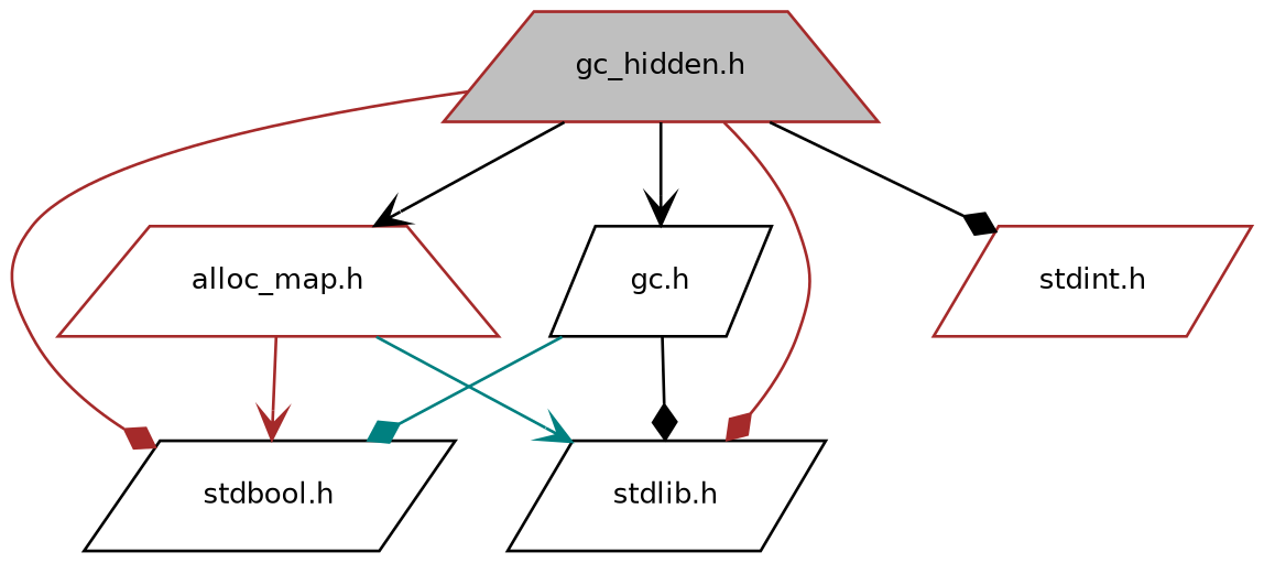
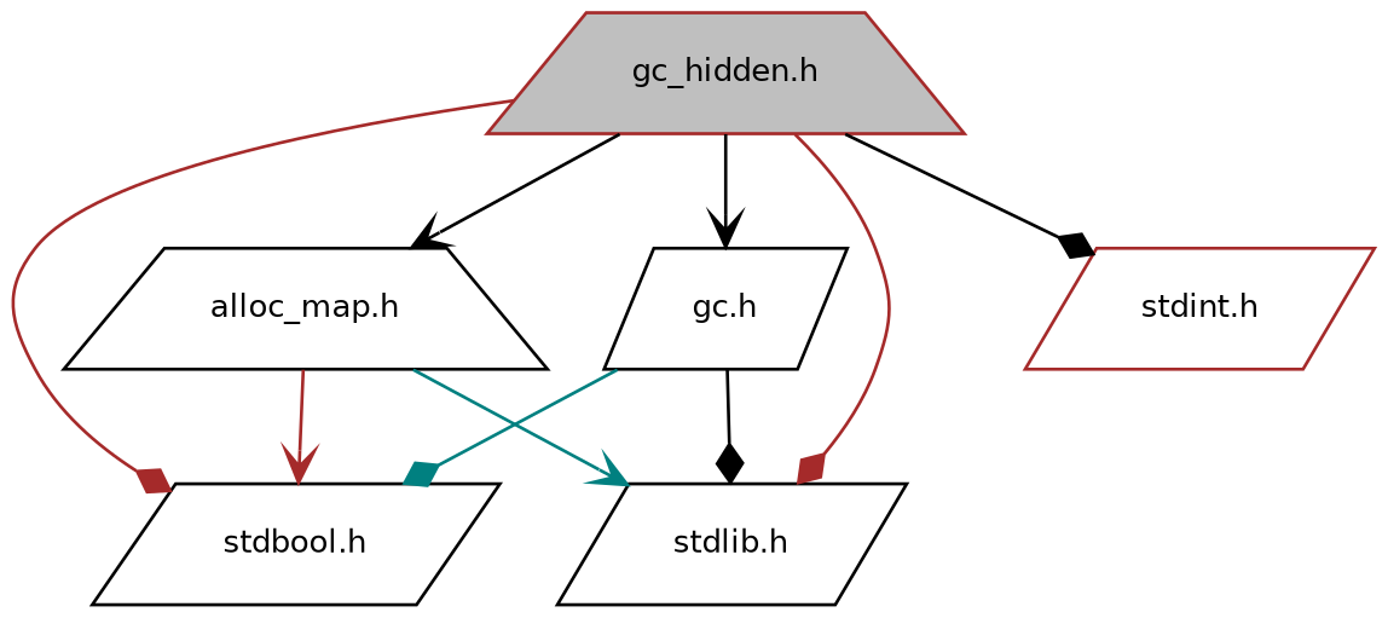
  digraph {
    node [color=brown fillcolor=white fontname=Helvetica fontsize=10 shape=parallelogram style=filled]
    edge [arrowhead=diamond color=black fontname=Helvetica fontsize=10 labelfontname=Helvetica labelfontsize=10 style=solid]
    n1 [fillcolor=grey75 fontcolor=black height=0.2 label="gc_hidden.h" shape=trapezium width=0.4]
    n2 [color=black height=0.2 label="stdbool.h" width=0.4]
    n3 [height=0.2 label="stdint.h" width=0.4]
    n4 [color=black height=0.2 label="stdlib.h" width=0.4]
    n5 [color=black height=0.2 label="gc.h" width=0.4]
-   n6 [height=0.2 label="alloc_map.h" shape=trapezium width=0.4]
+   n6 [color=black height=0.2 label="alloc_map.h" shape=trapezium width=0.4]
    n1 -> n2 [color=brown]
    n1 -> n3
    n1 -> n4 [color=brown]
    n1 -> n5 [arrowhead=vee]
    n1 -> n6 [arrowhead=vee]
    n5 -> n2 [color=teal]
    n5 -> n4
    n6 -> n2 [arrowhead=vee color=brown]
    n6 -> n4 [arrowhead=vee color=teal]
  }
